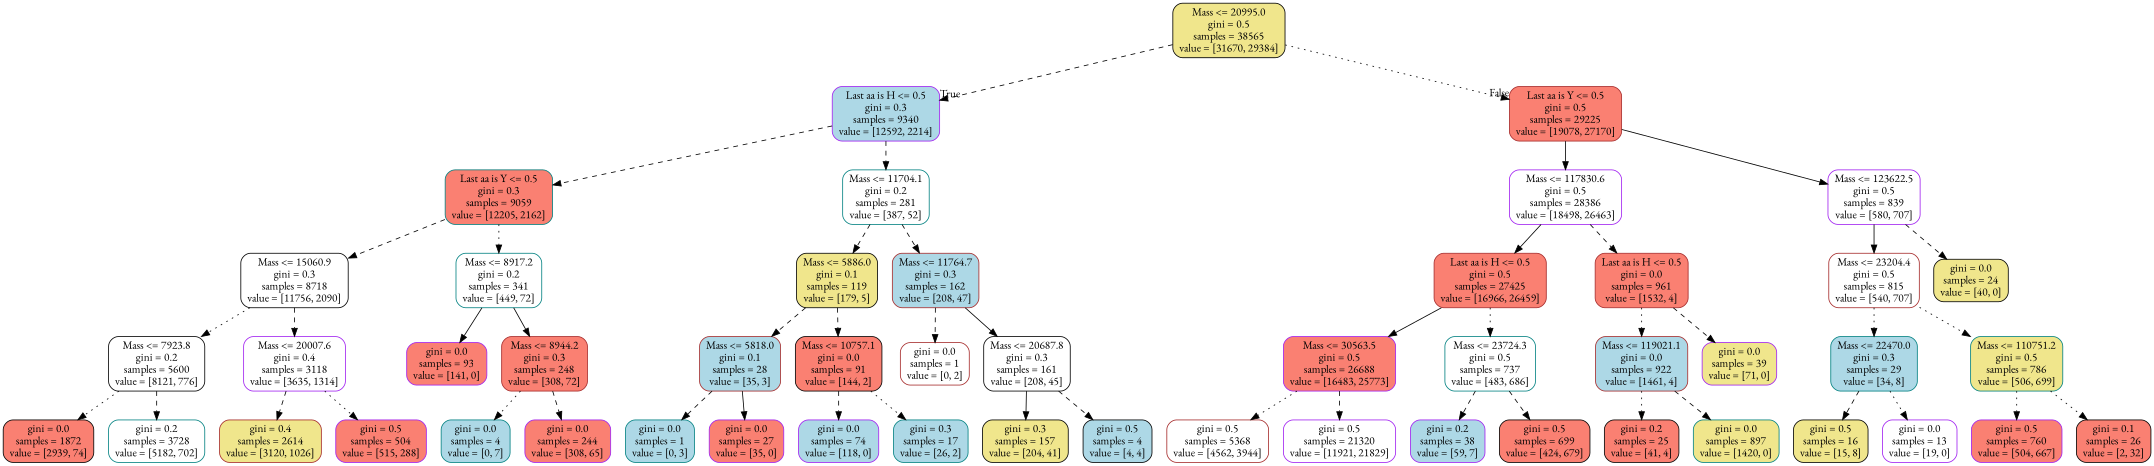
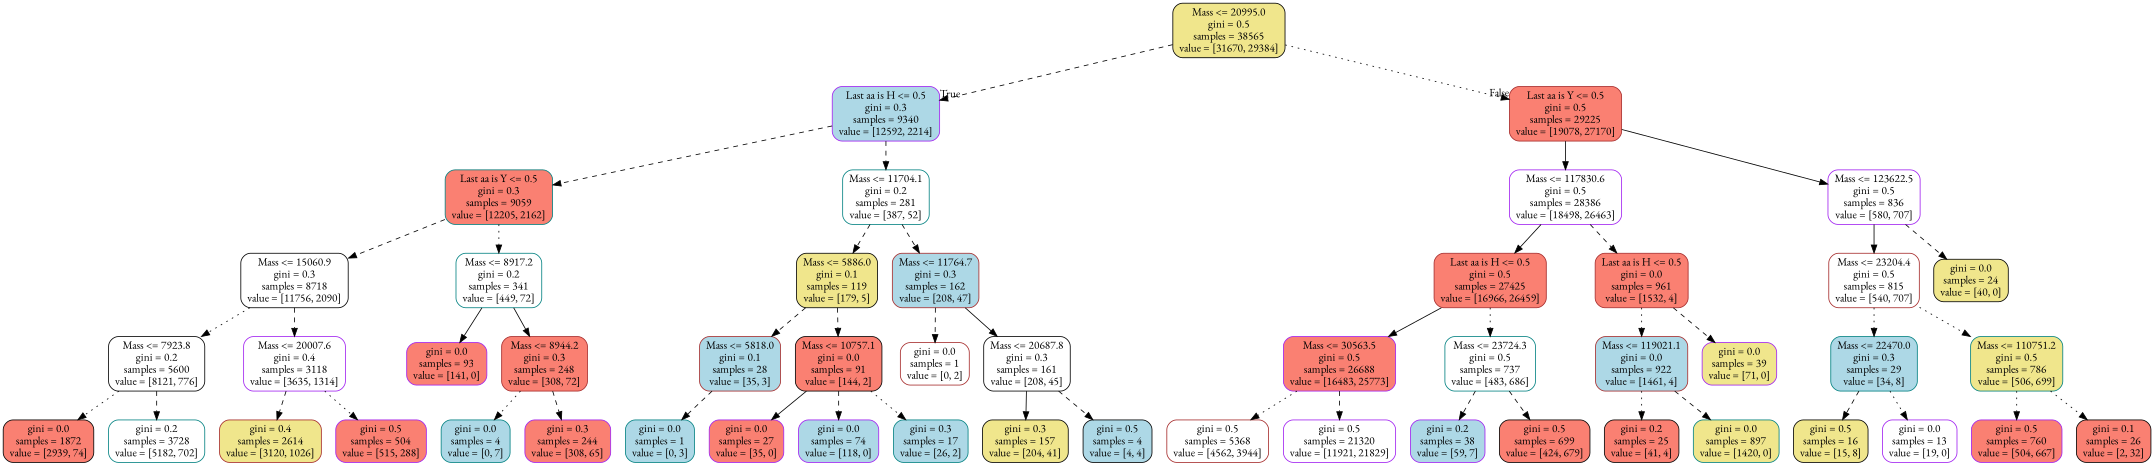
  digraph {
    fontname="EB Garamond"
    node [color=purple fillcolor=salmon fontname="EB Garamond" shape=box style="rounded,filled"]
    edge [fontname="EB Garamond" style=dashed]
    n1 [color=black fillcolor=khaki label="Mass <= 20995.0\ngini = 0.5\nsamples = 38565\nvalue = [31670, 29384]"]
    n2 [fillcolor=lightblue label="Last aa is H <= 0.5\ngini = 0.3\nsamples = 9340\nvalue = [12592, 2214]"]
    n3 [color=brown label="Last aa is Y <= 0.5\ngini = 0.5\nsamples = 29225\nvalue = [19078, 27170]"]
    n4 [color=teal label="Last aa is Y <= 0.5\ngini = 0.3\nsamples = 9059\nvalue = [12205, 2162]"]
    n5 [color=teal fillcolor=white label="Mass <= 11704.1\ngini = 0.2\nsamples = 281\nvalue = [387, 52]"]
    n6 [fillcolor=white label="Mass <= 117830.6\ngini = 0.5\nsamples = 28386\nvalue = [18498, 26463]"]
-   n7 [fillcolor=white label="Mass <= 123622.5\ngini = 0.5\nsamples = 839\nvalue = [580, 707]"]
+   n7 [fillcolor=white label="Mass <= 123622.5\ngini = 0.5\nsamples = 836\nvalue = [580, 707]"]
    n8 [color=black fillcolor=white label="Mass <= 15060.9\ngini = 0.3\nsamples = 8718\nvalue = [11756, 2090]"]
    n9 [color=teal fillcolor=white label="Mass <= 8917.2\ngini = 0.2\nsamples = 341\nvalue = [449, 72]"]
    n10 [color=black fillcolor=khaki label="Mass <= 5886.0\ngini = 0.1\nsamples = 119\nvalue = [179, 5]"]
    n11 [color=brown fillcolor=lightblue label="Mass <= 11764.7\ngini = 0.3\nsamples = 162\nvalue = [208, 47]"]
    n12 [color=black fillcolor=white label="Mass <= 7923.8\ngini = 0.2\nsamples = 5600\nvalue = [8121, 776]"]
    n13 [fillcolor=white label="Mass <= 20007.6\ngini = 0.4\nsamples = 3118\nvalue = [3635, 1314]"]
    n14 [label="gini = 0.0\nsamples = 93\nvalue = [141, 0]"]
    n15 [color=brown label="Mass <= 8944.2\ngini = 0.3\nsamples = 248\nvalue = [308, 72]"]
    n16 [color=black label="gini = 0.0\nsamples = 1872\nvalue = [2939, 74]"]
    n17 [color=teal fillcolor=white label="gini = 0.2\nsamples = 3728\nvalue = [5182, 702]"]
    n18 [color=brown fillcolor=khaki label="gini = 0.4\nsamples = 2614\nvalue = [3120, 1026]"]
    n19 [label="gini = 0.5\nsamples = 504\nvalue = [515, 288]"]
    n20 [color=teal fillcolor=lightblue label="gini = 0.0\nsamples = 4\nvalue = [0, 7]"]
-   n21 [label="gini = 0.0\nsamples = 244\nvalue = [308, 65]"]
+   n21 [label="gini = 0.3\nsamples = 244\nvalue = [308, 65]"]
    n22 [color=brown fillcolor=lightblue label="Mass <= 5818.0\ngini = 0.1\nsamples = 28\nvalue = [35, 3]"]
    n23 [color=black label="Mass <= 10757.1\ngini = 0.0\nsamples = 91\nvalue = [144, 2]"]
    n24 [color=brown fillcolor=white label="gini = 0.0\nsamples = 1\nvalue = [0, 2]"]
    n25 [color=black fillcolor=white label="Mass <= 20687.8\ngini = 0.3\nsamples = 161\nvalue = [208, 45]"]
    n26 [label="gini = 0.0\nsamples = 27\nvalue = [35, 0]"]
    n27 [color=teal fillcolor=lightblue label="gini = 0.0\nsamples = 1\nvalue = [0, 3]"]
    n28 [fillcolor=lightblue label="gini = 0.0\nsamples = 74\nvalue = [118, 0]"]
    n29 [color=teal fillcolor=lightblue label="gini = 0.3\nsamples = 17\nvalue = [26, 2]"]
    n30 [color=black fillcolor=khaki label="gini = 0.3\nsamples = 157\nvalue = [204, 41]"]
    n31 [color=black fillcolor=lightblue label="gini = 0.5\nsamples = 4\nvalue = [4, 4]"]
    n32 [color=brown label="Last aa is H <= 0.5\ngini = 0.5\nsamples = 27425\nvalue = [16966, 26459]"]
    n33 [color=brown label="Last aa is H <= 0.5\ngini = 0.0\nsamples = 961\nvalue = [1532, 4]"]
    n34 [color=brown fillcolor=white label="Mass <= 23204.4\ngini = 0.5\nsamples = 815\nvalue = [540, 707]"]
    n35 [color=black fillcolor=khaki label="gini = 0.0\nsamples = 24\nvalue = [40, 0]"]
    n36 [label="Mass <= 30563.5\ngini = 0.5\nsamples = 26688\nvalue = [16483, 25773]"]
    n37 [color=teal fillcolor=white label="Mass <= 23724.3\ngini = 0.5\nsamples = 737\nvalue = [483, 686]"]
    n38 [color=brown fillcolor=lightblue label="Mass <= 119021.1\ngini = 0.0\nsamples = 922\nvalue = [1461, 4]"]
    n39 [fillcolor=khaki label="gini = 0.0\nsamples = 39\nvalue = [71, 0]"]
    n40 [color=brown fillcolor=white label="gini = 0.5\nsamples = 5368\nvalue = [4562, 3944]"]
    n41 [fillcolor=white label="gini = 0.5\nsamples = 21320\nvalue = [11921, 21829]"]
    n42 [fillcolor=lightblue label="gini = 0.2\nsamples = 38\nvalue = [59, 7]"]
    n43 [color=black label="gini = 0.5\nsamples = 699\nvalue = [424, 679]"]
    n44 [color=black label="gini = 0.2\nsamples = 25\nvalue = [41, 4]"]
    n45 [color=teal fillcolor=khaki label="gini = 0.0\nsamples = 897\nvalue = [1420, 0]"]
    n46 [color=teal fillcolor=lightblue label="Mass <= 22470.0\ngini = 0.3\nsamples = 29\nvalue = [34, 8]"]
    n47 [color=teal fillcolor=khaki label="Mass <= 110751.2\ngini = 0.5\nsamples = 786\nvalue = [506, 699]"]
    n48 [color=black fillcolor=khaki label="gini = 0.5\nsamples = 16\nvalue = [15, 8]"]
    n49 [fillcolor=white label="gini = 0.0\nsamples = 13\nvalue = [19, 0]"]
    n50 [label="gini = 0.5\nsamples = 760\nvalue = [504, 667]"]
    n51 [color=black label="gini = 0.1\nsamples = 26\nvalue = [2, 32]"]
    n1 -> n2 [headlabel=True labelangle=45 labeldistance=2.5]
    n1 -> n3 [headlabel=False labelangle=-45 labeldistance=2.5 style=dotted]
    n2 -> n4
    n2 -> n5
    n3 -> n6 [style=solid]
    n3 -> n7 [style=solid]
    n4 -> n8
    n4 -> n9 [style=dotted]
    n5 -> n10
    n5 -> n11
    n6 -> n32 [style=solid]
    n6 -> n33
    n7 -> n34 [style=solid]
    n7 -> n35
    n8 -> n12 [style=dotted]
    n8 -> n13
    n9 -> n14 [style=solid]
    n9 -> n15 [style=solid]
    n10 -> n22
    n10 -> n23
    n11 -> n24
    n11 -> n25 [style=solid]
    n12 -> n16 [style=dotted]
    n12 -> n17
    n13 -> n18
    n13 -> n19 [style=dotted]
    n15 -> n20 [style=dotted]
    n15 -> n21
-   n22 -> n26 [style=solid]
+   n23 -> n26 [style=solid]
    n22 -> n27
    n23 -> n28
    n23 -> n29 [style=dotted]
    n25 -> n30 [style=solid]
    n25 -> n31
    n32 -> n36 [style=solid]
    n32 -> n37 [style=dotted]
    n33 -> n38 [style=dotted]
    n33 -> n39
    n34 -> n46 [style=dotted]
    n34 -> n47 [style=dotted]
    n36 -> n40 [style=dotted]
    n36 -> n41
    n37 -> n42
    n37 -> n43
    n38 -> n44 [style=dotted]
    n38 -> n45
    n46 -> n48
    n46 -> n49 [style=dotted]
    n47 -> n50 [style=dotted]
    n47 -> n51 [style=dotted]
  }
